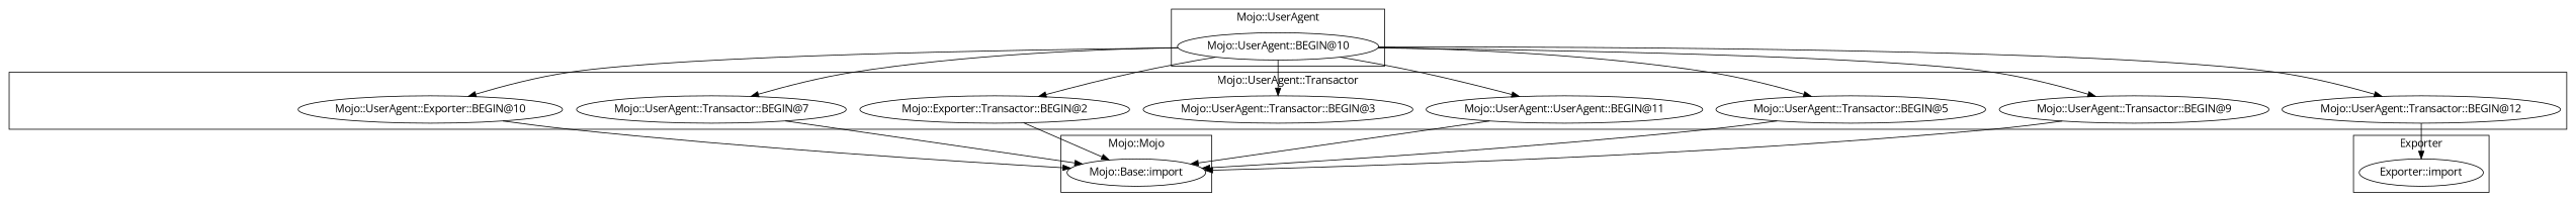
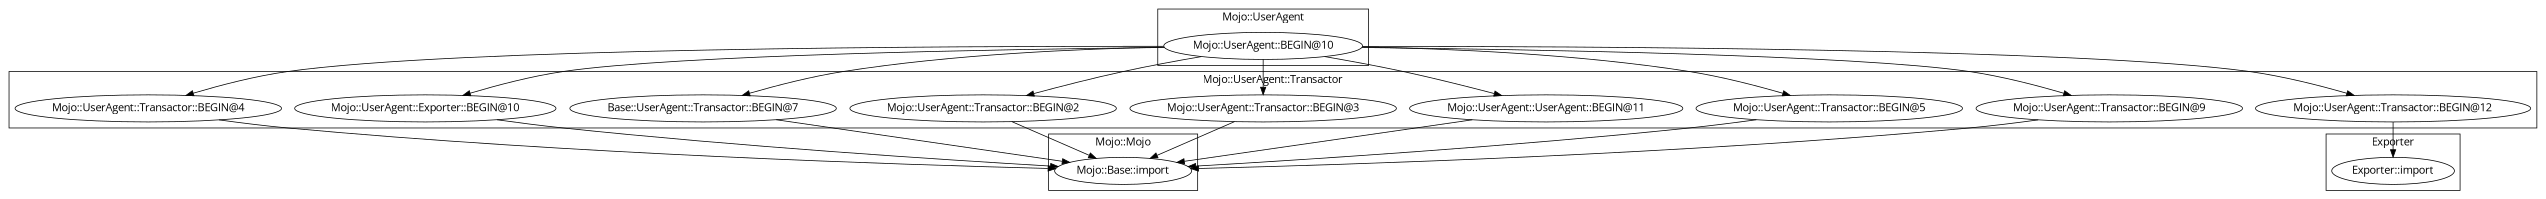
  digraph {
    fontname="Open Sans"
    node [fontname="Open Sans"]
    edge [fontname="Open Sans"]
    "Exporter::import"
    "Mojo::UserAgent::BEGIN@10"
    "Mojo::Base::import"
    "Mojo::UserAgent::Transactor::BEGIN@9"
    "Mojo::UserAgent::Transactor::BEGIN@5"
    n6 [label="Mojo::UserAgent::UserAgent::BEGIN@11"]
    "Mojo::UserAgent::Transactor::BEGIN@12"
-   "Mojo::UserAgent::Transactor::BEGIN@2" [label="Mojo::Exporter::Transactor::BEGIN@2"]
-   "Mojo::UserAgent::Transactor::BEGIN@7"
+   "Mojo::UserAgent::Transactor::BEGIN@2"
+   "Mojo::UserAgent::Transactor::BEGIN@7" [label="Base::UserAgent::Transactor::BEGIN@7"]
    n10 [label="Mojo::UserAgent::Exporter::BEGIN@10"]
+   "Mojo::UserAgent::Transactor::BEGIN@4"
    n12 [label="Mojo::UserAgent::Transactor::BEGIN@3"]
    subgraph cluster_1 {
      label=Exporter
      "Exporter::import"
    }
    subgraph cluster_2 {
      label="Mojo::UserAgent"
      "Mojo::UserAgent::BEGIN@10"
    }
    subgraph cluster_3 {
      label="Mojo::Mojo"
      "Mojo::Base::import"
    }
    subgraph cluster_4 {
      label="Mojo::UserAgent::Transactor"
      "Mojo::UserAgent::Transactor::BEGIN@9"
      "Mojo::UserAgent::Transactor::BEGIN@5"
      n6
      "Mojo::UserAgent::Transactor::BEGIN@12"
      "Mojo::UserAgent::Transactor::BEGIN@2"
      "Mojo::UserAgent::Transactor::BEGIN@7"
      n10
+     "Mojo::UserAgent::Transactor::BEGIN@4"
      n12
    }
    "Mojo::UserAgent::BEGIN@10" -> "Mojo::UserAgent::Transactor::BEGIN@9"
    "Mojo::UserAgent::BEGIN@10" -> "Mojo::UserAgent::Transactor::BEGIN@5"
    "Mojo::UserAgent::BEGIN@10" -> n6
    "Mojo::UserAgent::BEGIN@10" -> "Mojo::UserAgent::Transactor::BEGIN@12"
    "Mojo::UserAgent::BEGIN@10" -> "Mojo::UserAgent::Transactor::BEGIN@2"
    "Mojo::UserAgent::BEGIN@10" -> "Mojo::UserAgent::Transactor::BEGIN@7"
    "Mojo::UserAgent::BEGIN@10" -> n10
+   "Mojo::UserAgent::BEGIN@10" -> "Mojo::UserAgent::Transactor::BEGIN@4"
    "Mojo::UserAgent::BEGIN@10" -> n12
    "Mojo::UserAgent::Transactor::BEGIN@9" -> "Mojo::Base::import"
    "Mojo::UserAgent::Transactor::BEGIN@5" -> "Mojo::Base::import"
    n6 -> "Mojo::Base::import"
    "Mojo::UserAgent::Transactor::BEGIN@12" -> "Exporter::import"
    "Mojo::UserAgent::Transactor::BEGIN@2" -> "Mojo::Base::import"
    "Mojo::UserAgent::Transactor::BEGIN@7" -> "Mojo::Base::import"
    n10 -> "Mojo::Base::import"
+   "Mojo::UserAgent::Transactor::BEGIN@4" -> "Mojo::Base::import"
+   n12 -> "Mojo::Base::import"
  }
